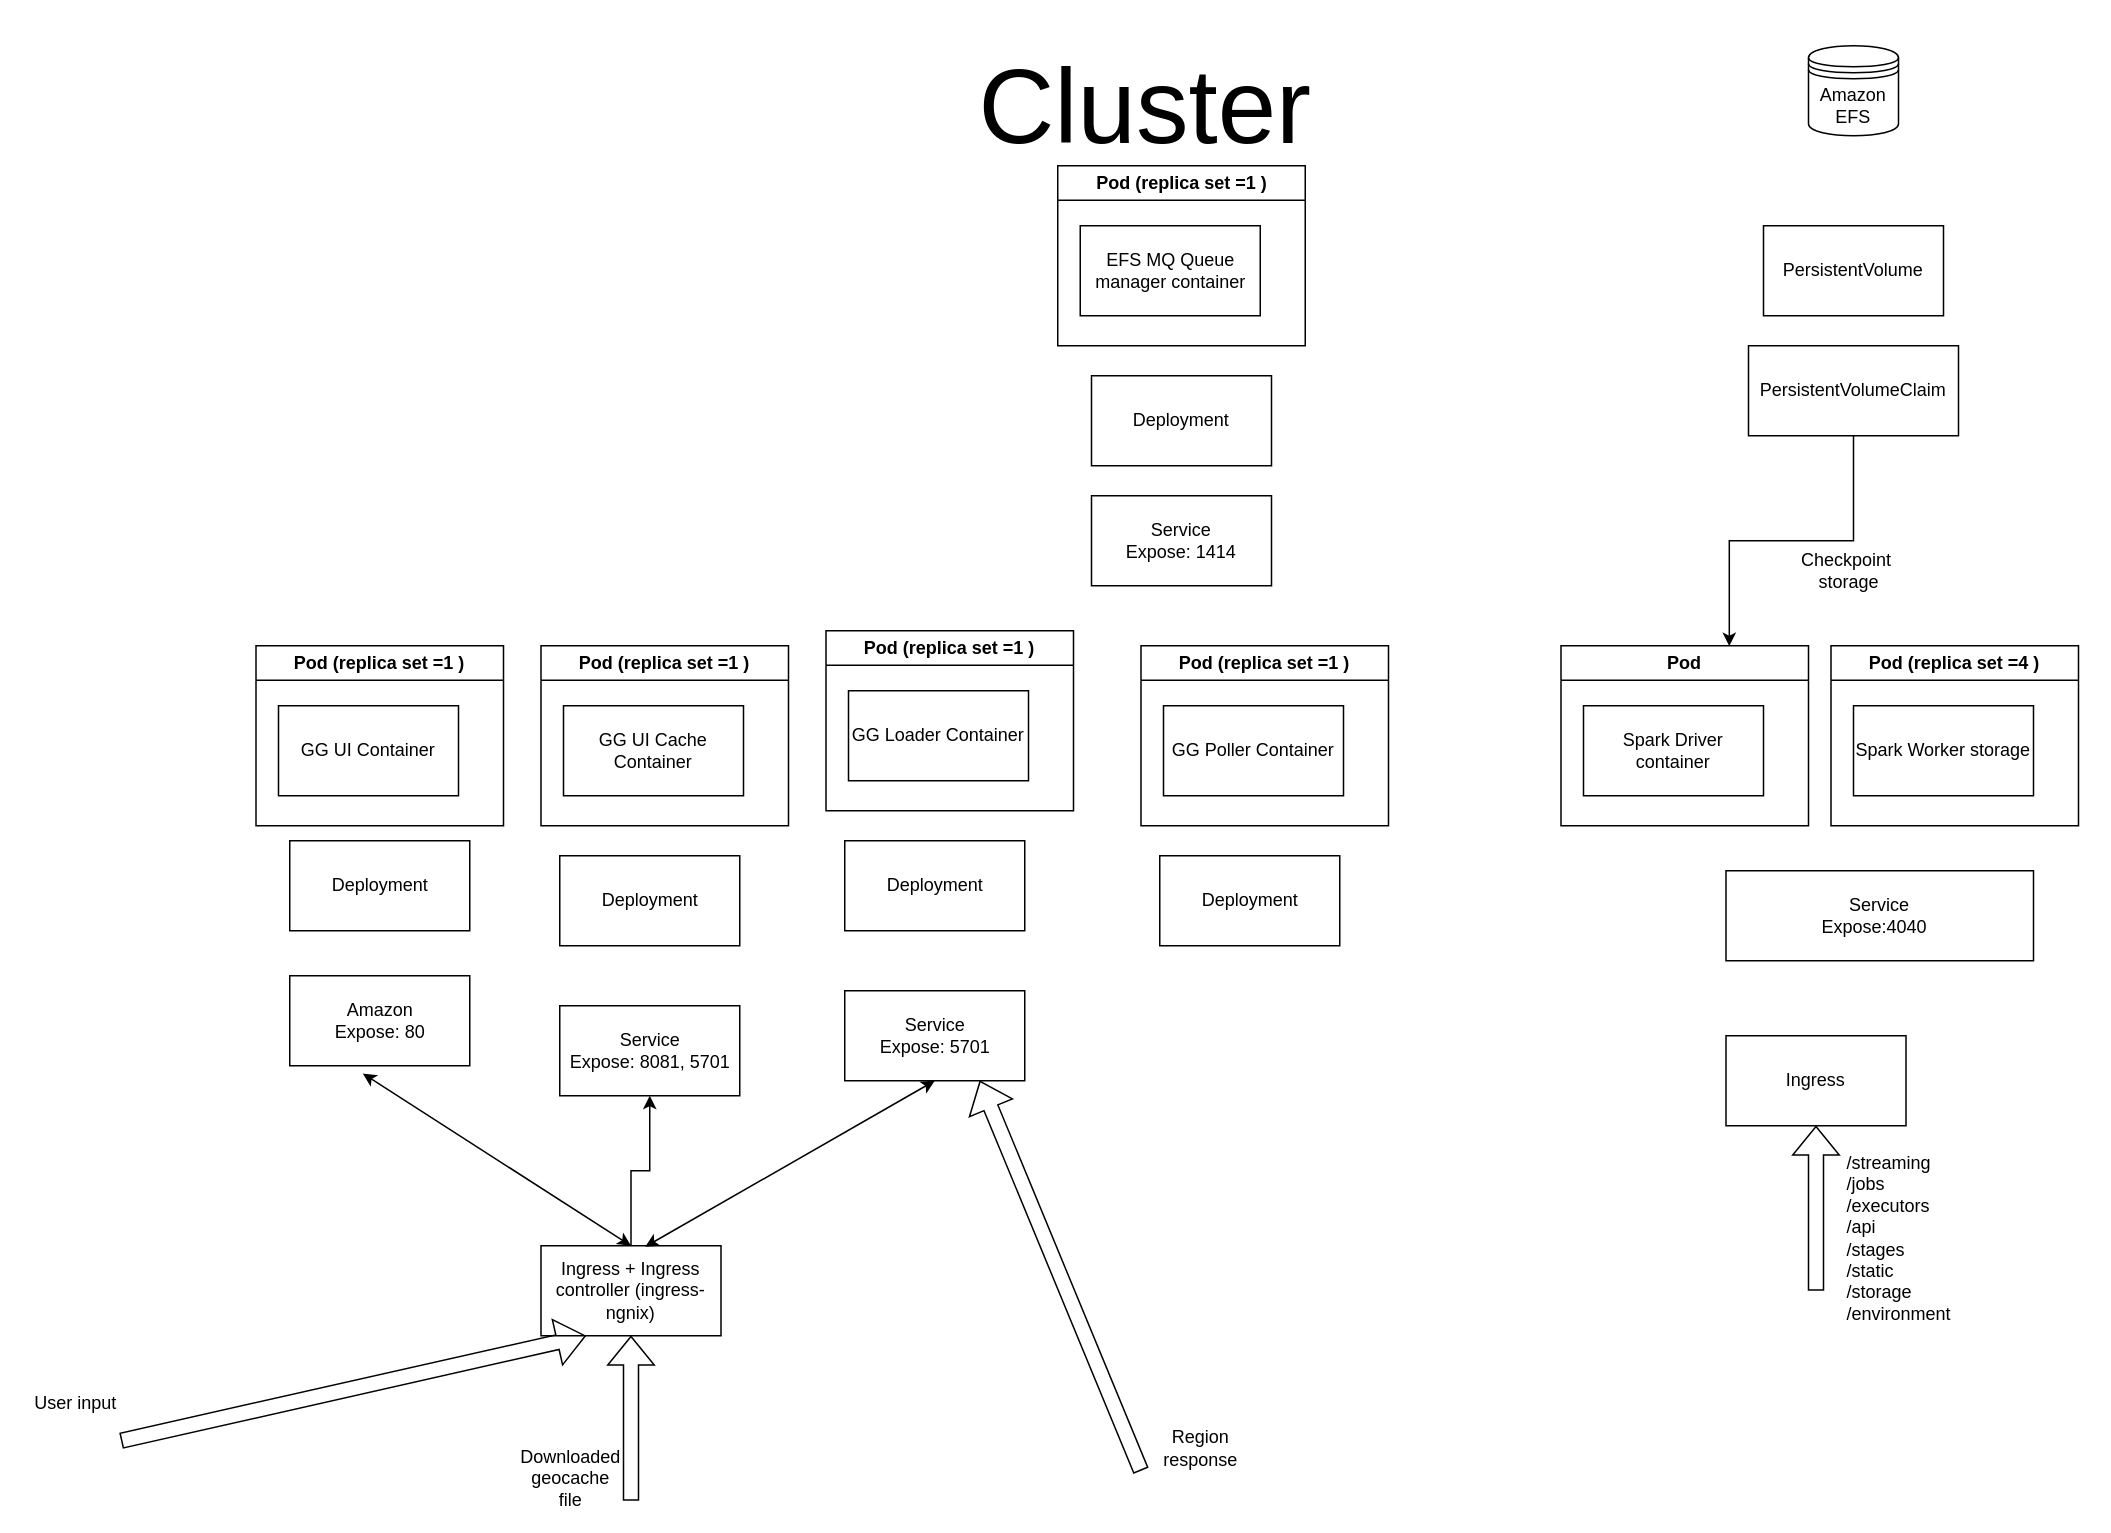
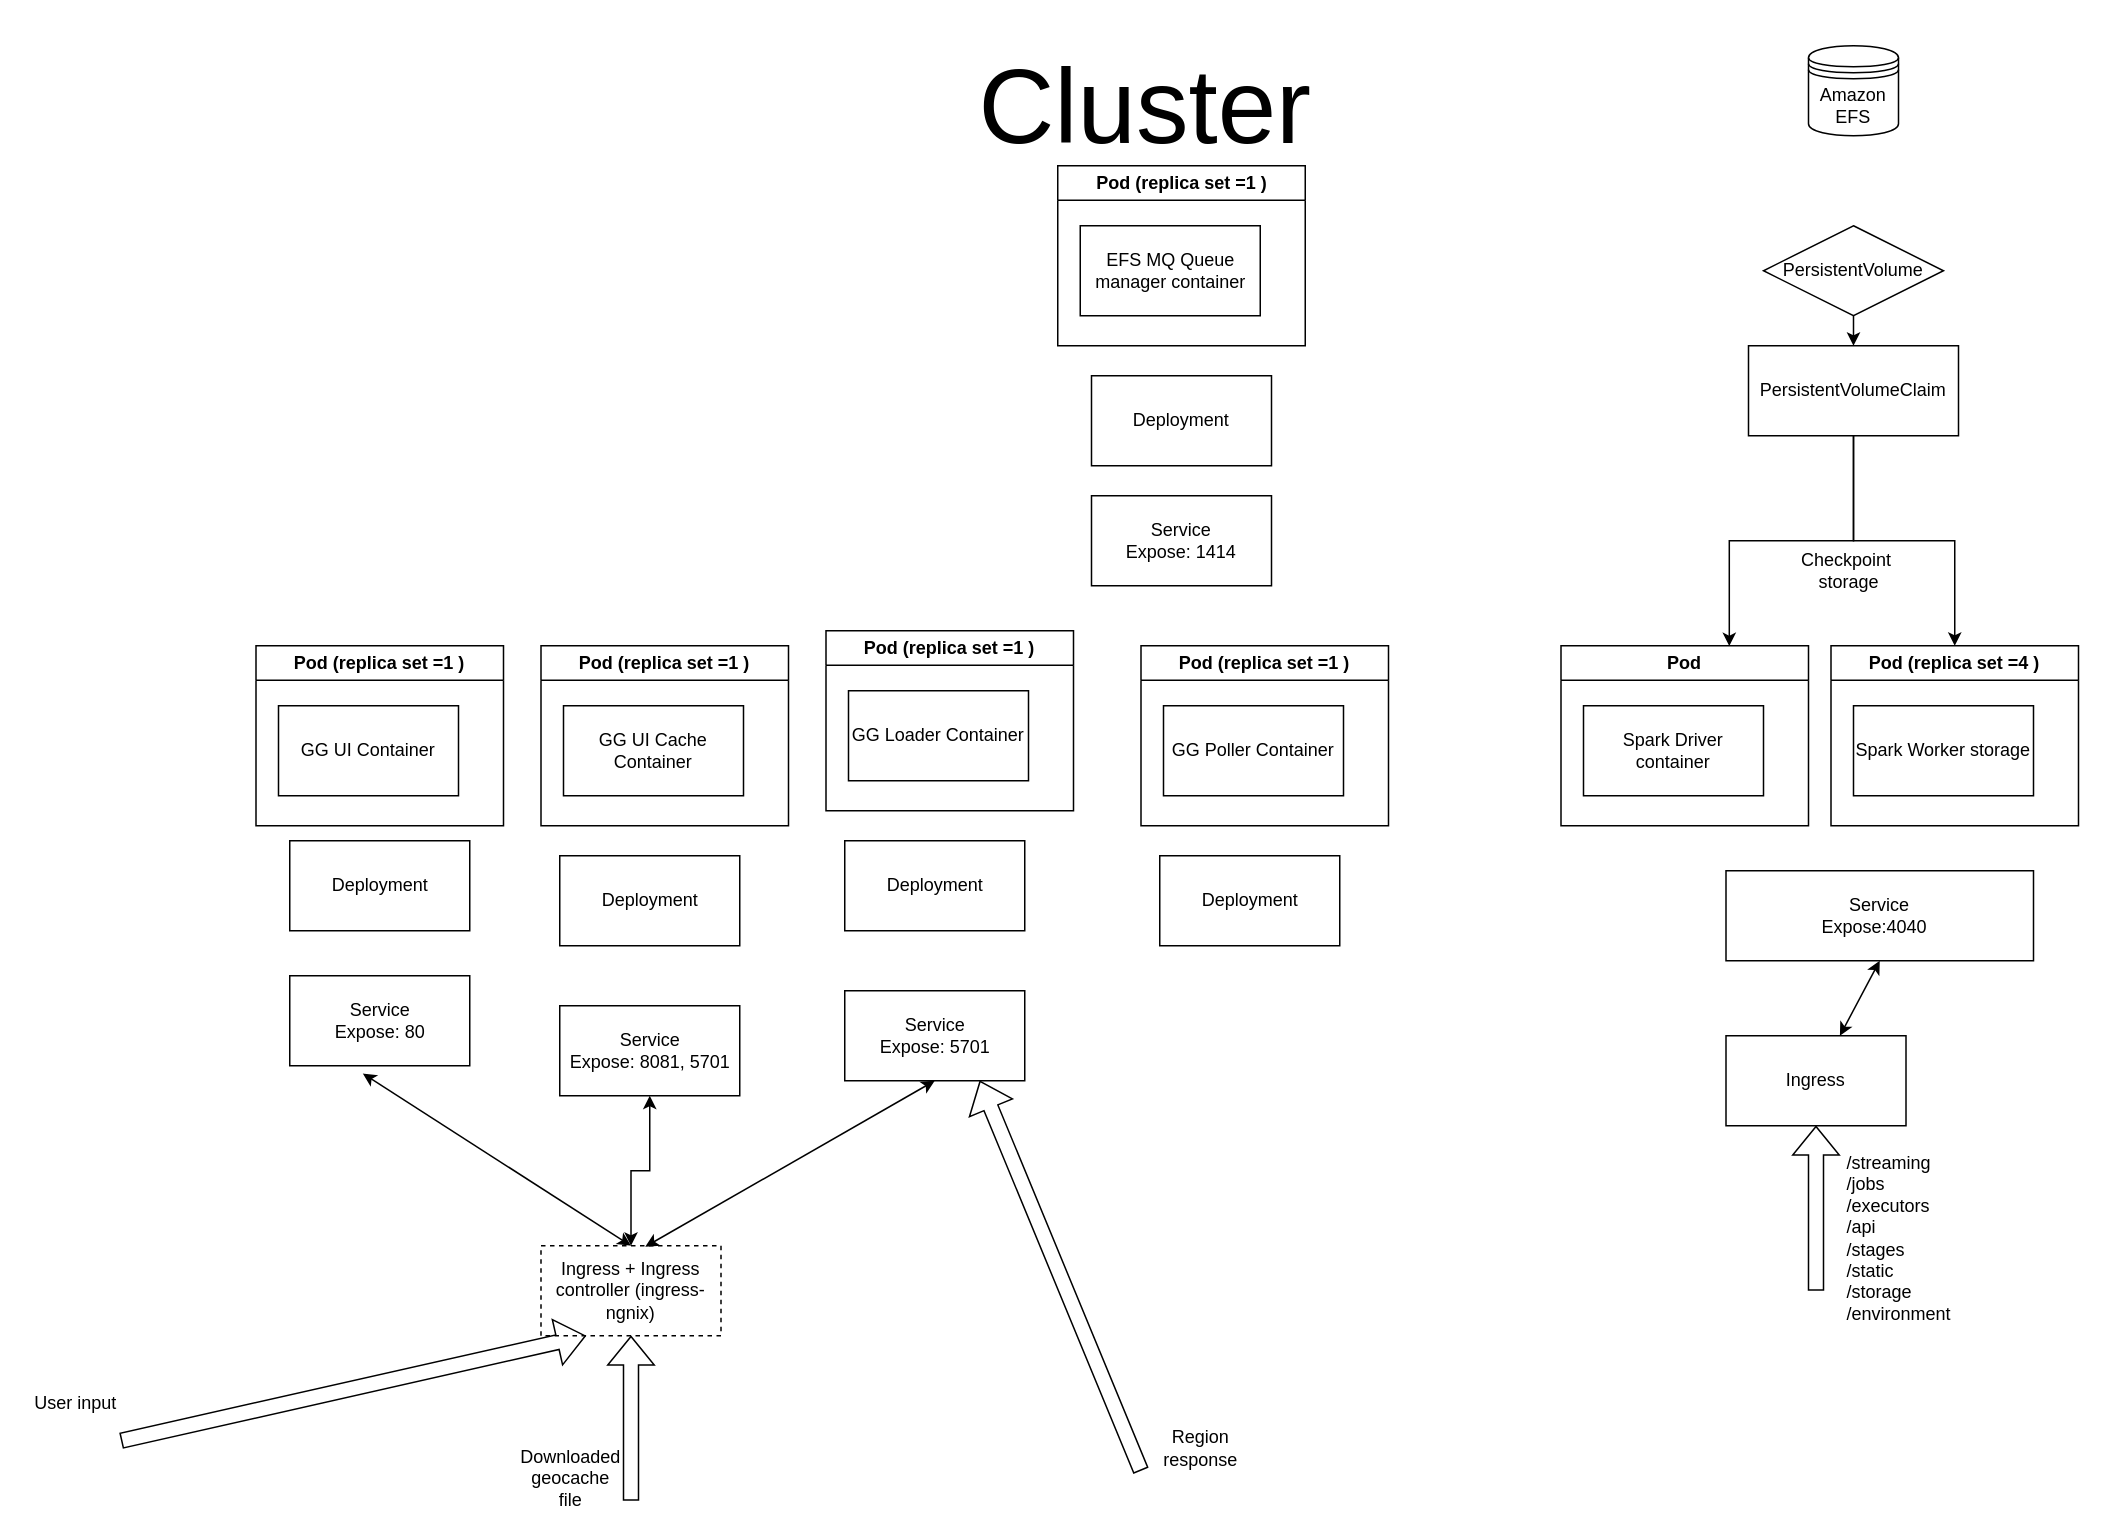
  <mxCell id="0" />
  <mxCell id="1" parent="0" />
- <mxCell id="2" value="Ingress + Ingress controller (ingress-ngnix)" style="rounded=0;whiteSpace=wrap;html=1;direction=east;" parent="1" vertex="1"><mxGeometry x="360" y="830" width="120" height="60" as="geometry" /></mxCell>
+ <mxCell id="2" value="Ingress + Ingress controller (ingress-ngnix)" style="rounded=0;whiteSpace=wrap;html=1;direction=east;dashed=1;" parent="1" vertex="1"><mxGeometry x="360" y="830" width="120" height="60" as="geometry" /></mxCell>
  <mxCell id="3" value="Cluster" style="text;html=1;strokeColor=none;fillColor=none;align=center;verticalAlign=middle;whiteSpace=wrap;rounded=0;fontSize=70;" parent="1" vertex="1"><mxGeometry x="572.5" y="20" width="380" height="100" as="geometry" /></mxCell>
  <mxCell id="4" value="" style="shape=flexArrow;endArrow=classic;html=1;rounded=0;entryX=0.25;entryY=1;entryDx=0;entryDy=0;" parent="1" target="2" edge="1"><mxGeometry width="50" height="50" relative="1" as="geometry"><mxPoint x="80" y="960" as="sourcePoint" /><mxPoint x="-22.5" y="810" as="targetPoint" /></mxGeometry></mxCell>
  <mxCell id="5" value="User input" style="text;html=1;strokeColor=none;fillColor=none;align=center;verticalAlign=middle;whiteSpace=wrap;rounded=0;" parent="1" vertex="1"><mxGeometry x="20" y="920" width="60" height="30" as="geometry" /></mxCell>
  <mxCell id="6" value="" style="endArrow=classic;startArrow=classic;html=1;rounded=0;fontSize=70;exitX=0.5;exitY=0;exitDx=0;exitDy=0;entryX=0.406;entryY=1.086;entryDx=0;entryDy=0;entryPerimeter=0;" parent="1" source="2" target="8" edge="1"><mxGeometry width="50" height="50" relative="1" as="geometry"><mxPoint x="560" y="560" as="sourcePoint" /><mxPoint x="240" y="560" as="targetPoint" /></mxGeometry></mxCell>
  <mxCell id="7" value="Deployment" style="rounded=0;whiteSpace=wrap;html=1;" parent="1" vertex="1"><mxGeometry x="192.5" y="560" width="120" height="60" as="geometry" /></mxCell>
- <mxCell id="8" value="Amazon&lt;br&gt;Expose: 80" style="rounded=0;whiteSpace=wrap;html=1;" parent="1" vertex="1"><mxGeometry x="192.5" y="650" width="120" height="60" as="geometry" /></mxCell>
+ <mxCell id="8" value="Service&lt;br&gt;Expose: 80" style="rounded=0;whiteSpace=wrap;html=1;" parent="1" vertex="1"><mxGeometry x="192.5" y="650" width="120" height="60" as="geometry" /></mxCell>
  <mxCell id="9" value="Pod (replica set =1 )" style="swimlane;whiteSpace=wrap;html=1;" parent="1" vertex="1"><mxGeometry x="170" y="430" width="165" height="120" as="geometry" /></mxCell>
  <mxCell id="10" value="GG UI Container" style="rounded=0;whiteSpace=wrap;html=1;" parent="9" vertex="1"><mxGeometry x="15" y="40" width="120" height="60" as="geometry" /></mxCell>
  <mxCell id="11" value="Pod (replica set =1 )" style="swimlane;whiteSpace=wrap;html=1;" parent="1" vertex="1"><mxGeometry x="360" y="430" width="165" height="120" as="geometry" /></mxCell>
  <mxCell id="12" value="GG UI Cache Container" style="rounded=0;whiteSpace=wrap;html=1;" parent="11" vertex="1"><mxGeometry x="15" y="40" width="120" height="60" as="geometry" /></mxCell>
- <mxCell id="13" style="edgeStyle=orthogonalEdgeStyle;rounded=0;orthogonalLoop=1;jettySize=auto;html=1;exitX=0.5;exitY=1;exitDx=0;exitDy=0;startArrow=classic;startFill=1;endArrow=none;" edge="1" parent="1" source="14" target="2"><mxGeometry relative="1" as="geometry" /></mxCell>
+ <mxCell id="13" style="edgeStyle=orthogonalEdgeStyle;rounded=0;orthogonalLoop=1;jettySize=auto;html=1;exitX=0.5;exitY=1;exitDx=0;exitDy=0;startArrow=classic;startFill=1;" edge="1" parent="1" source="14" target="2"><mxGeometry relative="1" as="geometry" /></mxCell>
  <mxCell id="14" value="Service &lt;br&gt;Expose: 8081, 5701" style="rounded=0;whiteSpace=wrap;html=1;" parent="1" vertex="1"><mxGeometry x="372.5" y="670" width="120" height="60" as="geometry" /></mxCell>
  <mxCell id="15" value="Deployment" style="rounded=0;whiteSpace=wrap;html=1;" parent="1" vertex="1"><mxGeometry x="372.5" y="570" width="120" height="60" as="geometry" /></mxCell>
  <mxCell id="16" value="Pod (replica set =1 )" style="swimlane;whiteSpace=wrap;html=1;" parent="1" vertex="1"><mxGeometry x="550" y="420" width="165" height="120" as="geometry" /></mxCell>
  <mxCell id="17" value="GG Loader Container" style="rounded=0;whiteSpace=wrap;html=1;" parent="16" vertex="1"><mxGeometry x="15" y="40" width="120" height="60" as="geometry" /></mxCell>
  <mxCell id="18" value="Service&lt;br&gt;Expose: 5701" style="rounded=0;whiteSpace=wrap;html=1;" parent="1" vertex="1"><mxGeometry x="562.5" y="660" width="120" height="60" as="geometry" /></mxCell>
  <mxCell id="19" value="Deployment" style="rounded=0;whiteSpace=wrap;html=1;" parent="1" vertex="1"><mxGeometry x="562.5" y="560" width="120" height="60" as="geometry" /></mxCell>
  <mxCell id="20" value="Pod (replica set =1 )" style="swimlane;whiteSpace=wrap;html=1;" parent="1" vertex="1"><mxGeometry x="760" y="430" width="165" height="120" as="geometry" /></mxCell>
  <mxCell id="21" value="GG Poller Container" style="rounded=0;whiteSpace=wrap;html=1;" parent="20" vertex="1"><mxGeometry x="15" y="40" width="120" height="60" as="geometry" /></mxCell>
  <mxCell id="22" value="Deployment" style="rounded=0;whiteSpace=wrap;html=1;" parent="1" vertex="1"><mxGeometry x="772.5" y="570" width="120" height="60" as="geometry" /></mxCell>
  <mxCell id="23" value="" style="endArrow=classic;startArrow=classic;html=1;rounded=0;fontSize=70;exitX=0.579;exitY=0.011;exitDx=0;exitDy=0;entryX=0.5;entryY=1;entryDx=0;entryDy=0;exitPerimeter=0;" parent="1" source="2" target="18" edge="1"><mxGeometry width="50" height="50" relative="1" as="geometry"><mxPoint x="440" y="860" as="sourcePoint" /><mxPoint x="261.22" y="735.16" as="targetPoint" /></mxGeometry></mxCell>
  <mxCell id="24" value="" style="shape=flexArrow;endArrow=classic;html=1;rounded=0;fontSize=70;entryX=0.75;entryY=1;entryDx=0;entryDy=0;" parent="1" target="18" edge="1"><mxGeometry width="50" height="50" relative="1" as="geometry"><mxPoint x="760" y="980" as="sourcePoint" /><mxPoint x="380" y="660" as="targetPoint" /></mxGeometry></mxCell>
  <mxCell id="25" value="Region response" style="text;html=1;strokeColor=none;fillColor=none;align=center;verticalAlign=middle;whiteSpace=wrap;rounded=0;fontSize=12;" parent="1" vertex="1"><mxGeometry x="770" y="950" width="60" height="30" as="geometry" /></mxCell>
  <mxCell id="26" value="" style="shape=flexArrow;endArrow=classic;html=1;rounded=0;fontSize=12;entryX=0.5;entryY=1;entryDx=0;entryDy=0;" parent="1" target="2" edge="1"><mxGeometry width="50" height="50" relative="1" as="geometry"><mxPoint x="420" y="1000" as="sourcePoint" /><mxPoint x="430" y="900" as="targetPoint" /></mxGeometry></mxCell>
  <mxCell id="27" value="Pod (replica set =1 )" style="swimlane;whiteSpace=wrap;html=1;" parent="1" vertex="1"><mxGeometry x="704.5" y="110" width="165" height="120" as="geometry" /></mxCell>
  <mxCell id="28" value="EFS MQ Queue manager container" style="rounded=0;whiteSpace=wrap;html=1;" parent="27" vertex="1"><mxGeometry x="15" y="40" width="120" height="60" as="geometry" /></mxCell>
  <mxCell id="29" value="Service&lt;br&gt;Expose: 1414" style="rounded=0;whiteSpace=wrap;html=1;" parent="1" vertex="1"><mxGeometry x="727" y="330" width="120" height="60" as="geometry" /></mxCell>
  <mxCell id="30" value="Deployment" style="rounded=0;whiteSpace=wrap;html=1;" parent="1" vertex="1"><mxGeometry x="727" y="250" width="120" height="60" as="geometry" /></mxCell>
  <mxCell id="31" value="Pod" style="swimlane;whiteSpace=wrap;html=1;" parent="1" vertex="1"><mxGeometry x="1040" y="430" width="165" height="120" as="geometry" /></mxCell>
  <mxCell id="32" value="Spark Driver container" style="rounded=0;whiteSpace=wrap;html=1;" parent="31" vertex="1"><mxGeometry x="15" y="40" width="120" height="60" as="geometry" /></mxCell>
  <mxCell id="33" value="Service&lt;br&gt;Expose:4040&amp;nbsp;&amp;nbsp;" style="rounded=0;whiteSpace=wrap;html=1;" parent="1" vertex="1"><mxGeometry x="1150" y="580" width="205" height="60" as="geometry" /></mxCell>
  <mxCell id="34" value="Pod (replica set =4 )" style="swimlane;whiteSpace=wrap;html=1;" parent="1" vertex="1"><mxGeometry x="1220" y="430" width="165" height="120" as="geometry" /></mxCell>
  <mxCell id="35" value="Spark Worker storage" style="rounded=0;whiteSpace=wrap;html=1;" parent="34" vertex="1"><mxGeometry x="15" y="40" width="120" height="60" as="geometry" /></mxCell>
  <mxCell id="36" value="Ingress" style="rounded=0;whiteSpace=wrap;html=1;direction=east;" vertex="1" parent="1"><mxGeometry x="1150" y="690" width="120" height="60" as="geometry" /></mxCell>
+ <mxCell id="37" value="" style="endArrow=classic;startArrow=classic;html=1;rounded=0;entryX=0.5;entryY=1;entryDx=0;entryDy=0;" edge="1" parent="1" source="36" target="33"><mxGeometry width="50" height="50" relative="1" as="geometry"><mxPoint x="830" y="800" as="sourcePoint" /><mxPoint x="880" y="750" as="targetPoint" /></mxGeometry></mxCell>
  <mxCell id="38" value="" style="shape=flexArrow;endArrow=classic;html=1;rounded=0;entryX=0.5;entryY=1;entryDx=0;entryDy=0;" edge="1" parent="1" target="36"><mxGeometry width="50" height="50" relative="1" as="geometry"><mxPoint x="1210" y="860" as="sourcePoint" /><mxPoint x="880" y="750" as="targetPoint" /></mxGeometry></mxCell>
  <mxCell id="39" value="&lt;div style=&quot;text-align: left;&quot;&gt;&lt;span style=&quot;background-color: initial;&quot;&gt;/streaming&lt;/span&gt;&lt;/div&gt;&lt;div style=&quot;text-align: left;&quot;&gt;&lt;span style=&quot;background-color: initial;&quot;&gt;/jobs&lt;/span&gt;&lt;/div&gt;&lt;div style=&quot;text-align: left;&quot;&gt;&lt;span style=&quot;background-color: initial;&quot;&gt;/executors&lt;/span&gt;&lt;/div&gt;&lt;div style=&quot;text-align: left;&quot;&gt;&lt;span style=&quot;background-color: initial;&quot;&gt;/api&lt;/span&gt;&lt;/div&gt;&lt;div style=&quot;text-align: left;&quot;&gt;&lt;span style=&quot;background-color: initial;&quot;&gt;/stages&lt;/span&gt;&lt;/div&gt;&lt;div style=&quot;text-align: left;&quot;&gt;&lt;span style=&quot;background-color: initial;&quot;&gt;/static&lt;/span&gt;&lt;/div&gt;&lt;div style=&quot;text-align: left;&quot;&gt;&lt;span style=&quot;background-color: initial;&quot;&gt;/storage&lt;/span&gt;&lt;/div&gt;&lt;div style=&quot;text-align: left;&quot;&gt;&lt;span style=&quot;background-color: initial;&quot;&gt;/environment&lt;/span&gt;&lt;/div&gt;" style="text;html=1;align=center;verticalAlign=middle;resizable=0;points=[];autosize=1;strokeColor=none;fillColor=none;" vertex="1" parent="1"><mxGeometry x="1220" y="760" width="90" height="130" as="geometry" /></mxCell>
  <mxCell id="40" value="Amazon&lt;br&gt;EFS" style="shape=datastore;whiteSpace=wrap;html=1;" vertex="1" parent="1"><mxGeometry x="1205" y="30" width="60" height="60" as="geometry" /></mxCell>
  <mxCell id="41" value="Checkpoint&lt;br&gt;&amp;nbsp;storage" style="text;html=1;align=center;verticalAlign=middle;resizable=0;points=[];autosize=1;strokeColor=none;fillColor=none;" vertex="1" parent="1"><mxGeometry x="1190" y="360" width="80" height="40" as="geometry" /></mxCell>
- <mxCell id="43" value="PersistentVolume" style="rounded=0;whiteSpace=wrap;html=1;" vertex="1" parent="1"><mxGeometry x="1175" y="150" width="120" height="60" as="geometry" /></mxCell>
+ <mxCell id="42" style="edgeStyle=orthogonalEdgeStyle;rounded=0;orthogonalLoop=1;jettySize=auto;html=1;exitX=0.5;exitY=1;exitDx=0;exitDy=0;entryX=0.5;entryY=0;entryDx=0;entryDy=0;" edge="1" parent="1" source="43" target="46"><mxGeometry relative="1" as="geometry" /></mxCell>
+ <mxCell id="43" value="PersistentVolume" style="rhombus;whiteSpace=wrap;html=1;" vertex="1" parent="1"><mxGeometry x="1175" y="150" width="120" height="60" as="geometry" /></mxCell>
+ <mxCell id="44" style="edgeStyle=orthogonalEdgeStyle;rounded=0;orthogonalLoop=1;jettySize=auto;html=1;exitX=0.5;exitY=1;exitDx=0;exitDy=0;" edge="1" parent="1" source="46" target="34"><mxGeometry relative="1" as="geometry" /></mxCell>
  <mxCell id="45" style="edgeStyle=orthogonalEdgeStyle;rounded=0;orthogonalLoop=1;jettySize=auto;html=1;exitX=0.5;exitY=1;exitDx=0;exitDy=0;entryX=0.68;entryY=0.002;entryDx=0;entryDy=0;entryPerimeter=0;" edge="1" parent="1" source="46" target="31"><mxGeometry relative="1" as="geometry" /></mxCell>
  <mxCell id="46" value="PersistentVolumeClaim" style="rounded=0;whiteSpace=wrap;html=1;" vertex="1" parent="1"><mxGeometry x="1165" y="230" width="140" height="60" as="geometry" /></mxCell>
  <mxCell id="47" value="Downloaded geocache file" style="text;html=1;strokeColor=none;fillColor=none;align=center;verticalAlign=middle;whiteSpace=wrap;rounded=0;fontSize=12;" vertex="1" parent="1"><mxGeometry x="350" y="970" width="60" height="30" as="geometry" /></mxCell>
